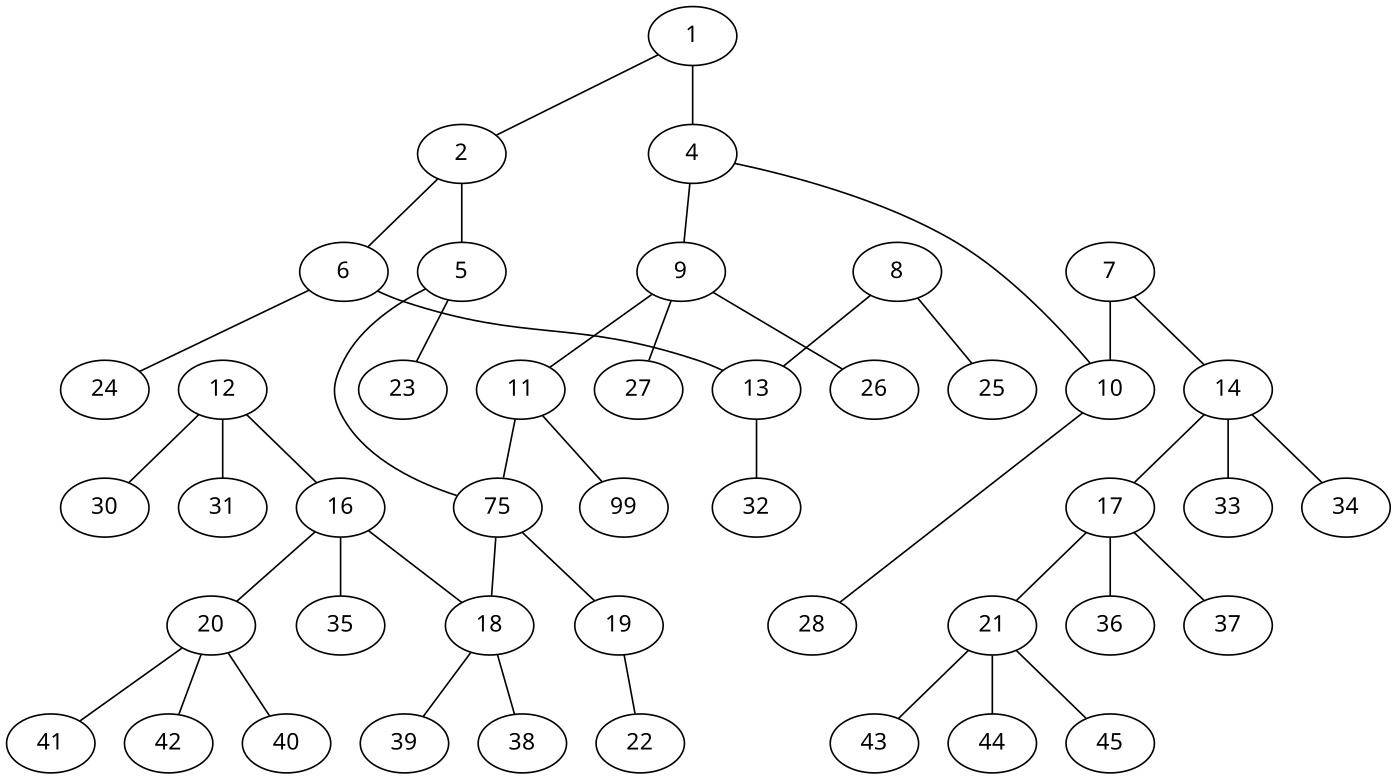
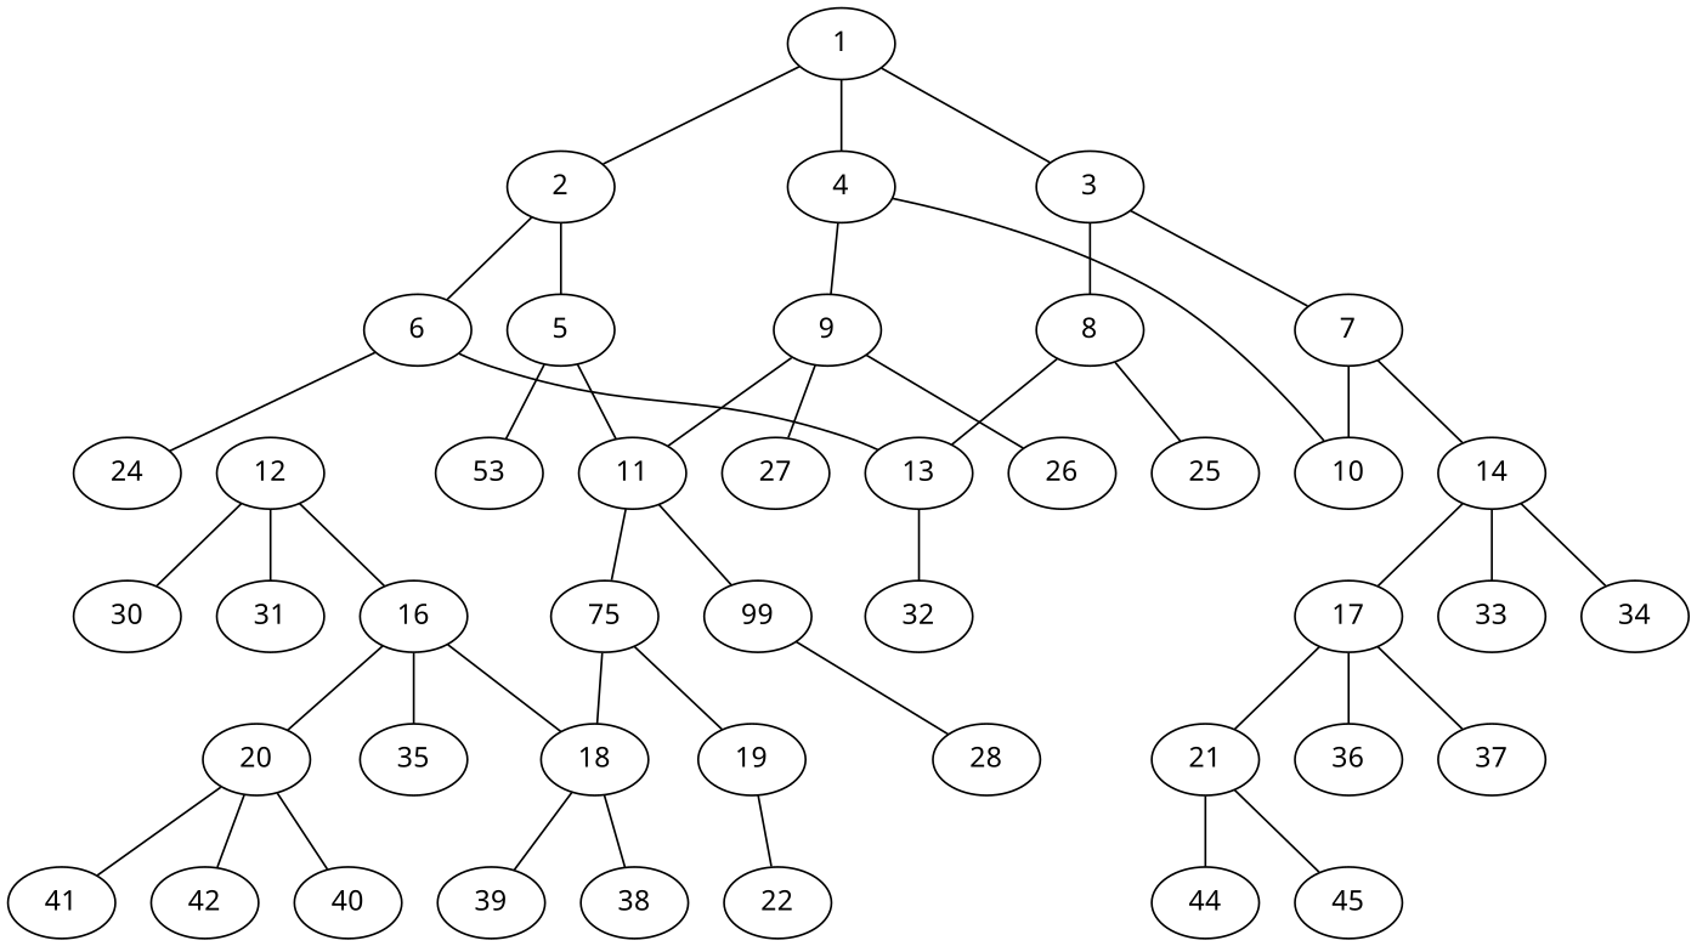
  graph {
    fontname="Noto Sans"
    node [chem=H fontname="Noto Sans"]
    edge [fontname="Noto Sans" valence=1]
    1 [chem=C]
    2 [chem=C]
+   3 [chem=C]
    4 [chem=C]
    5 [chem=C]
    6 [chem=C]
    7 [chem=N]
    8 [chem=C]
    9 [chem=C]
    10 [chem=C]
    11 [chem=C]
-   23
+   23 [label=53]
    13 [chem=C]
    24
    14 [chem=C]
    25
    26
    27
    28
    n20 [chem=N label=75]
    n21 [label=99]
    12 [chem=C]
    16 [chem=C]
    30
    31
    32
    17 [chem=C]
    33
    34
    18 [chem=C]
    19 [chem=C]
    20 [chem=C]
    35
    21 [chem=C]
    36
    37
    38
    39
    22 [chem=N]
    40
    41
    42
-   43
    44
    45
    1 -- 2 [valence=2]
+   1 -- 3
    1 -- 4
    2 -- 5
    2 -- 6
+   3 -- 7
+   3 -- 8 [valence=2]
    4 -- 9
    4 -- 10 [valence=2]
-   5 -- n20
+   5 -- 11
    5 -- 23
    6 -- 13 [valence=2]
    6 -- 24
    7 -- 10
    7 -- 14
    8 -- 13
    8 -- 25
    9 -- 11
    9 -- 26
    9 -- 27
-   10 -- 28
+   n21 -- 28
    11 -- n20
    11 -- n21
    13 -- 32
    14 -- 17
    14 -- 33
    14 -- 34
    n20 -- 18
    n20 -- 19
    12 -- 16
    12 -- 30
    12 -- 31
    16 -- 18
    16 -- 20
    16 -- 35
    17 -- 21
    17 -- 36
    17 -- 37
    18 -- 38
    18 -- 39
    19 -- 22 [valence=3]
    20 -- 40
    20 -- 41
    20 -- 42
-   21 -- 43
    21 -- 44
    21 -- 45
  }
